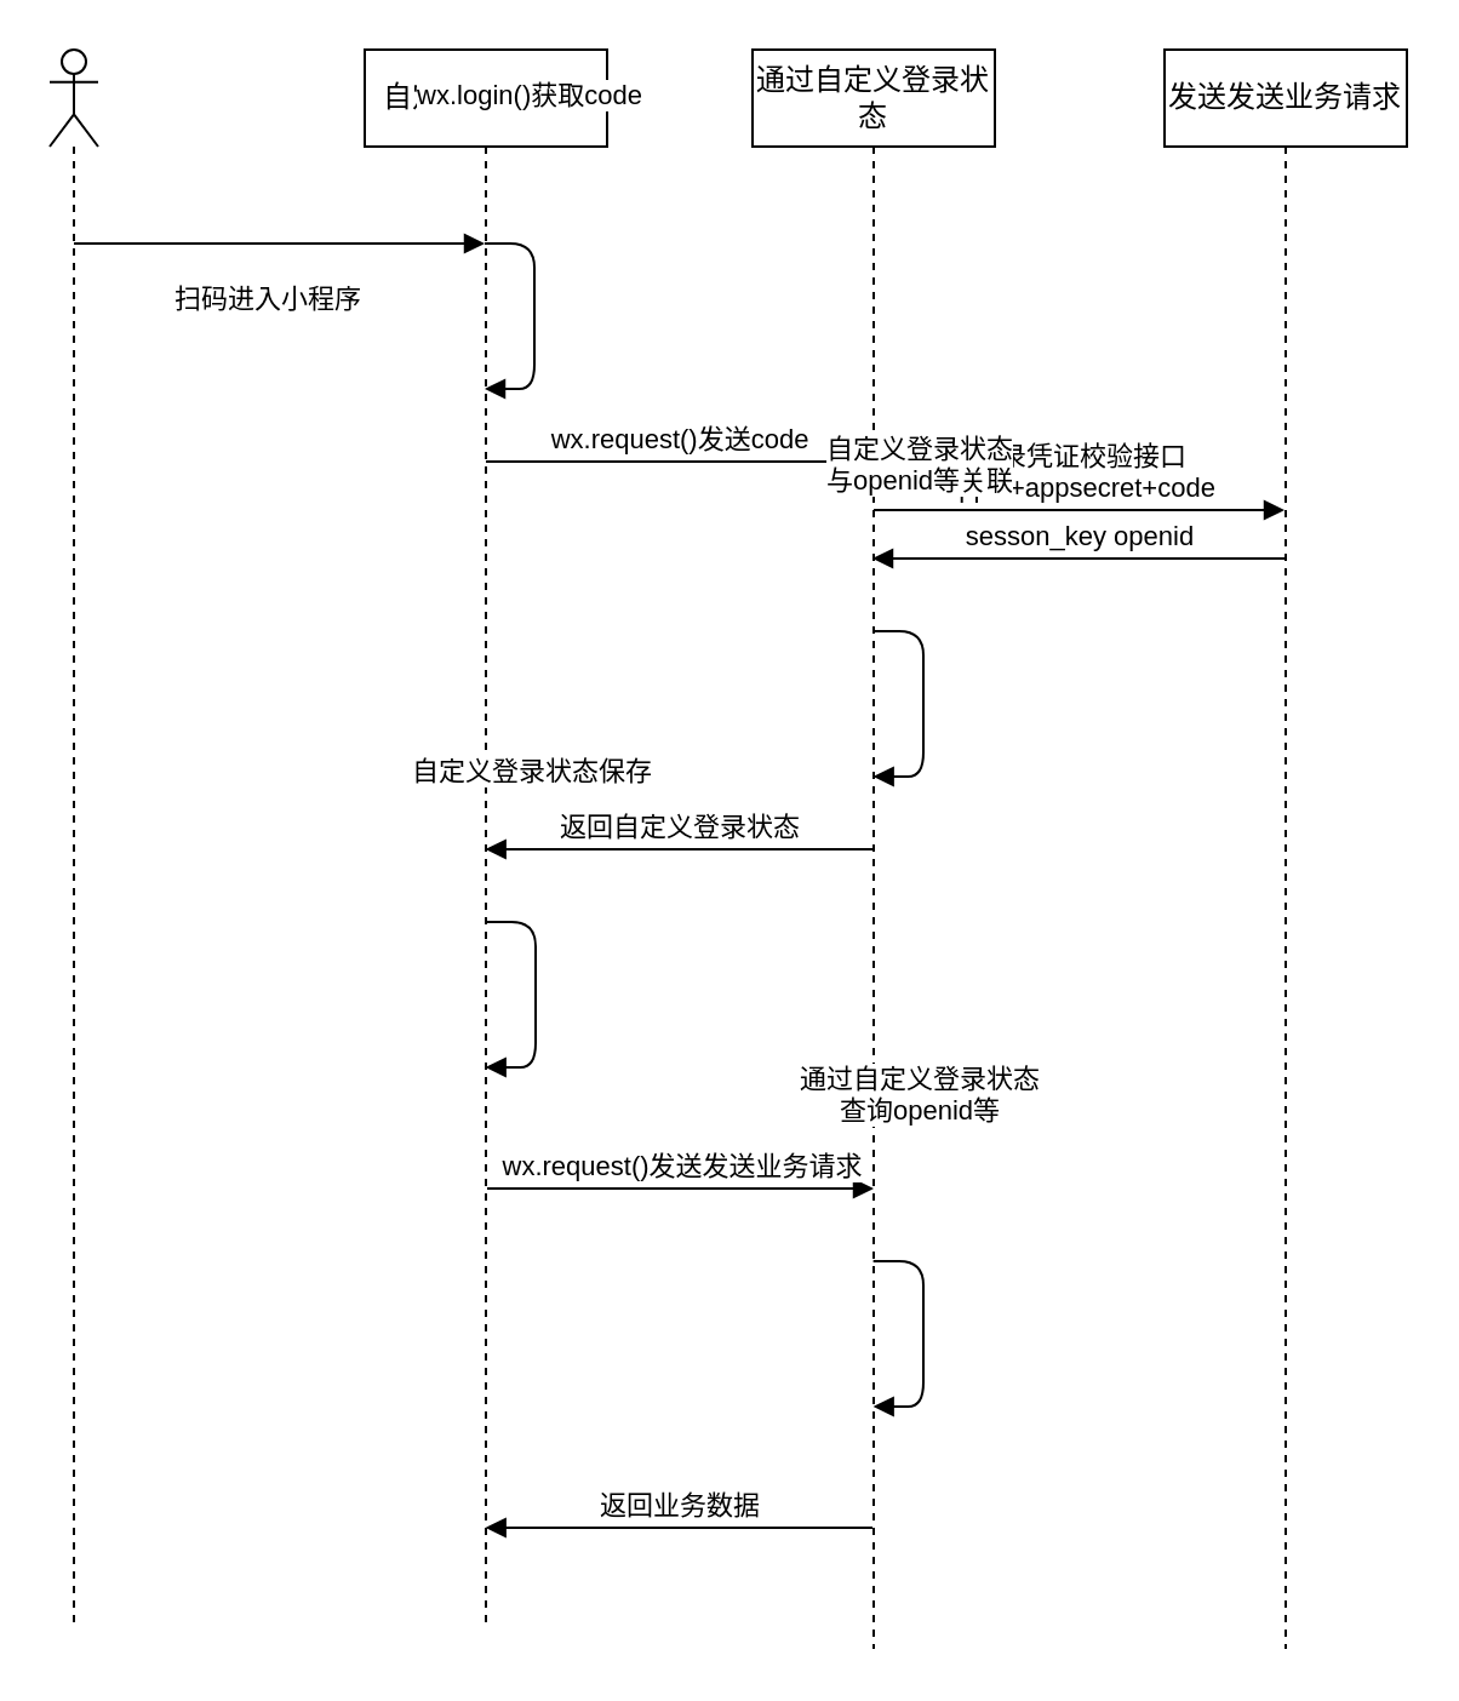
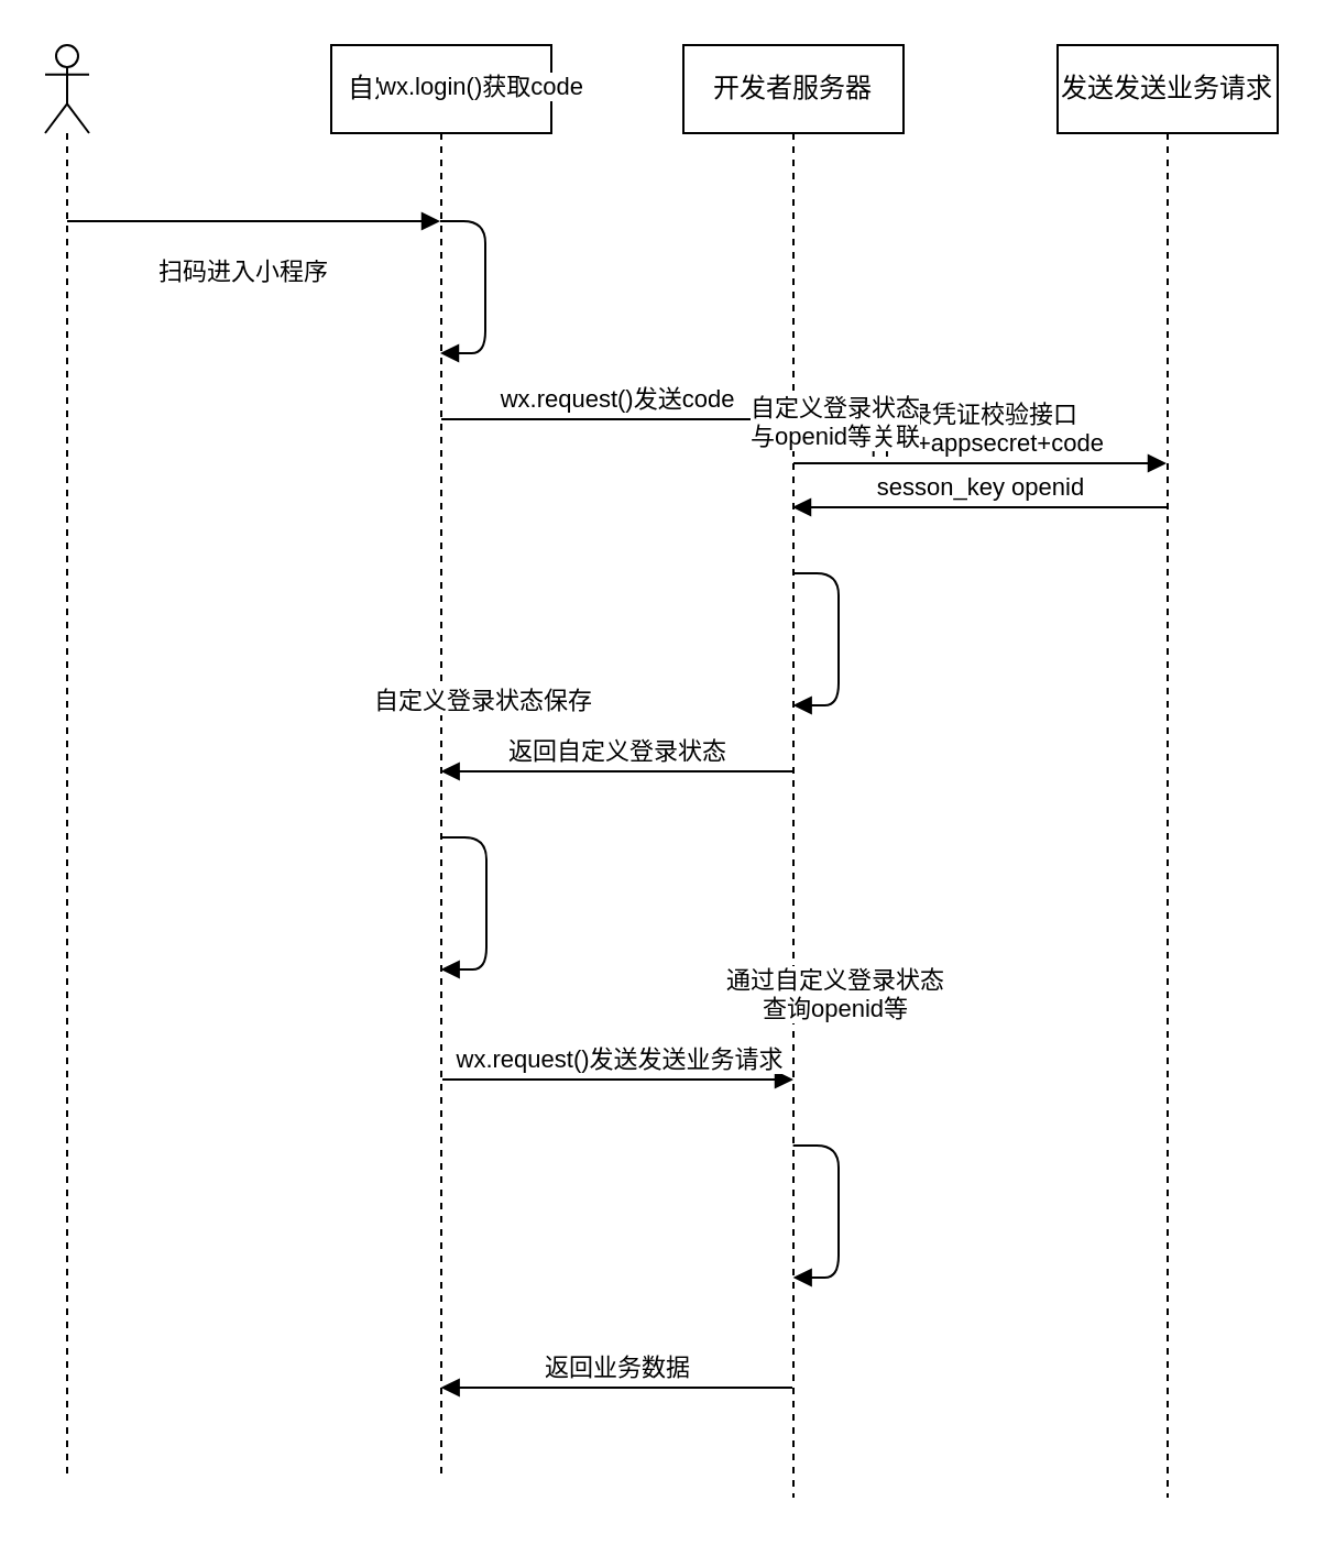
  <mxCell id="0" />
  <mxCell id="1" parent="0" />
  <mxCell id="2" value="" style="shape=umlLifeline;participant=umlActor;perimeter=lifelinePerimeter;whiteSpace=wrap;html=1;container=1;collapsible=0;recursiveResize=0;verticalAlign=top;spacingTop=36;labelBackgroundColor=#ffffff;outlineConnect=0;" parent="1" vertex="1"><mxGeometry x="20" y="20" width="20" height="650" as="geometry" /></mxCell>
  <mxCell id="3" value="扫码进入小程序" style="endArrow=block;endFill=1;html=1;edgeStyle=orthogonalEdgeStyle;align=left;verticalAlign=top;" parent="2" target="4" edge="1"><mxGeometry x="-0.528" y="-10" relative="1" as="geometry"><mxPoint x="10" y="80" as="sourcePoint" /><mxPoint x="170" y="80" as="targetPoint" /><Array as="points"><mxPoint x="130" y="80" /><mxPoint x="130" y="80" /></Array><mxPoint as="offset" /></mxGeometry></mxCell>
  <mxCell id="4" value="自定义登录状态" style="shape=umlLifeline;perimeter=lifelinePerimeter;whiteSpace=wrap;html=1;container=1;collapsible=0;recursiveResize=0;outlineConnect=0;" parent="1" vertex="1"><mxGeometry x="150" y="20" width="100" height="650" as="geometry" /></mxCell>
  <mxCell id="5" value="wx.request()发送code" style="html=1;verticalAlign=bottom;endArrow=block;" parent="4" target="6" edge="1"><mxGeometry width="80" relative="1" as="geometry"><mxPoint x="50" y="170" as="sourcePoint" /><mxPoint x="130" y="170" as="targetPoint" /></mxGeometry></mxCell>
- <mxCell id="6" value="通过自定义登录状态" style="shape=umlLifeline;perimeter=lifelinePerimeter;whiteSpace=wrap;html=1;container=1;collapsible=0;recursiveResize=0;outlineConnect=0;" parent="1" vertex="1"><mxGeometry x="310" y="20" width="100" height="660" as="geometry" /></mxCell>
+ <mxCell id="6" value="开发者服务器" style="shape=umlLifeline;perimeter=lifelinePerimeter;whiteSpace=wrap;html=1;container=1;collapsible=0;recursiveResize=0;outlineConnect=0;" parent="1" vertex="1"><mxGeometry x="310" y="20" width="100" height="660" as="geometry" /></mxCell>
  <mxCell id="7" value="登录凭证校验接口&lt;br&gt;appid+appsecret+code" style="html=1;verticalAlign=bottom;endArrow=block;" parent="6" target="8" edge="1"><mxGeometry width="80" relative="1" as="geometry"><mxPoint x="50" y="190" as="sourcePoint" /><mxPoint x="130" y="190" as="targetPoint" /></mxGeometry></mxCell>
  <mxCell id="8" value="发送发送业务请求" style="shape=umlLifeline;perimeter=lifelinePerimeter;whiteSpace=wrap;html=1;container=1;collapsible=0;recursiveResize=0;outlineConnect=0;" parent="1" vertex="1"><mxGeometry x="480" y="20" width="100" height="660" as="geometry" /></mxCell>
  <mxCell id="9" value="wx.login()获取code" style="html=1;verticalAlign=bottom;endArrow=block;" parent="1" source="4" target="4" edge="1"><mxGeometry x="-0.594" y="-73" width="80" relative="1" as="geometry"><mxPoint x="230" y="100" as="sourcePoint" /><mxPoint x="280" y="100" as="targetPoint" /><Array as="points"><mxPoint x="220" y="100" /><mxPoint x="220" y="160" /></Array><mxPoint x="71" y="-53" as="offset" /></mxGeometry></mxCell>
  <mxCell id="10" value="sesson_key openid" style="html=1;verticalAlign=bottom;endArrow=block;" parent="1" target="6" edge="1"><mxGeometry width="80" relative="1" as="geometry"><mxPoint x="530" y="230" as="sourcePoint" /><mxPoint x="610" y="230" as="targetPoint" /></mxGeometry></mxCell>
  <mxCell id="11" value="自定义登录状态保存" style="html=1;verticalAlign=bottom;endArrow=block;" parent="1" edge="1"><mxGeometry x="-0.594" y="-73" width="80" relative="1" as="geometry"><mxPoint x="199.824" y="380" as="sourcePoint" /><mxPoint x="199.824" y="440" as="targetPoint" /><Array as="points"><mxPoint x="220.5" y="380" /><mxPoint x="220.5" y="440" /></Array><mxPoint x="71" y="-53" as="offset" /></mxGeometry></mxCell>
  <mxCell id="12" value="返回自定义登录状态" style="html=1;verticalAlign=bottom;endArrow=block;" parent="1" source="6" edge="1"><mxGeometry width="80" relative="1" as="geometry"><mxPoint x="360" y="370" as="sourcePoint" /><mxPoint x="199.824" y="350" as="targetPoint" /></mxGeometry></mxCell>
  <mxCell id="13" value="wx.request()发送发送业务请求" style="html=1;verticalAlign=bottom;endArrow=block;" parent="1" edge="1"><mxGeometry width="80" relative="1" as="geometry"><mxPoint x="200.5" y="490" as="sourcePoint" /><mxPoint x="360" y="490" as="targetPoint" /></mxGeometry></mxCell>
  <mxCell id="14" value="自定义登录状态&lt;br&gt;与openid等关联" style="html=1;verticalAlign=bottom;endArrow=block;" parent="1" edge="1"><mxGeometry x="-0.594" y="-73" width="80" relative="1" as="geometry"><mxPoint x="359.824" y="260" as="sourcePoint" /><mxPoint x="359.824" y="320" as="targetPoint" /><Array as="points"><mxPoint x="380.5" y="260" /><mxPoint x="380.5" y="320" /></Array><mxPoint x="71" y="-53" as="offset" /></mxGeometry></mxCell>
  <mxCell id="15" value="通过自定义登录状态&lt;br&gt;查询openid等" style="html=1;verticalAlign=bottom;endArrow=block;" parent="1" edge="1"><mxGeometry x="-0.594" y="-73" width="80" relative="1" as="geometry"><mxPoint x="359.824" y="520" as="sourcePoint" /><mxPoint x="359.824" y="580" as="targetPoint" /><Array as="points"><mxPoint x="380.5" y="520" /><mxPoint x="380.5" y="580" /></Array><mxPoint x="71" y="-53" as="offset" /></mxGeometry></mxCell>
  <mxCell id="16" value="返回业务数据" style="html=1;verticalAlign=bottom;endArrow=block;" parent="1" edge="1"><mxGeometry width="80" relative="1" as="geometry"><mxPoint x="359.5" y="630" as="sourcePoint" /><mxPoint x="199.824" y="630" as="targetPoint" /></mxGeometry></mxCell>
